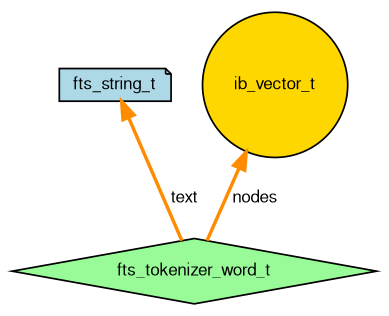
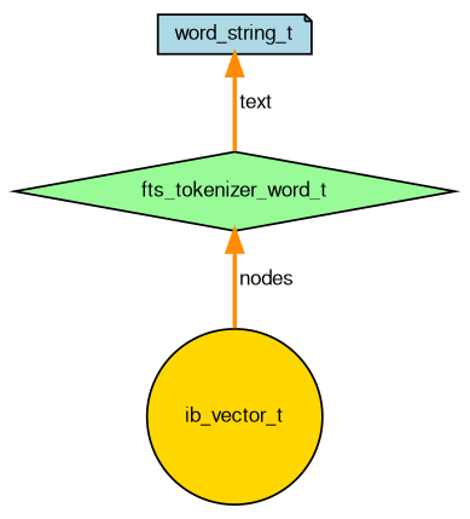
  digraph {
    node [color=black fontname=FreeSans fontsize=10 style=filled]
    edge [color=darkorange dir=back fontname=FreeSans fontsize=10 labelfontname=FreeSans labelfontsize=10 style=bold]
    n1 [fillcolor=palegreen fontcolor=black height=0.2 label=fts_tokenizer_word_t shape=diamond width=0.4]
-   n2 [fillcolor=lightblue height=0.2 label=fts_string_t shape=note width=0.4]
+   n2 [fillcolor=lightblue height=0.2 label=word_string_t shape=note width=0.4]
    n3 [fillcolor=gold height=0.2 label=ib_vector_t shape=circle width=0.4]
    n2 -> n1 [label=" text"]
-   n3 -> n1 [label=" nodes"]
+   n1 -> n3 [label=" nodes"]
  }
